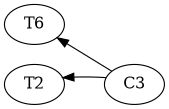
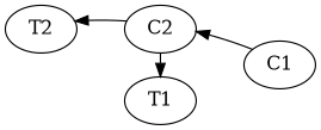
  digraph {
    rankdir=LR
-   n2 [label=C3]
-   n3 [label=T6]
+   n1 [label=C1]
+   n2 [label=C2]
+   n3 [label=T1]
    n4 [label=T2]
+   n1 -> n2 [constraint=false]
+   n2 -> n1 [style=invis]
    n2 -> n3 [constraint=false]
    n2 -> n4 [constraint=false]
+   n3 -> n1 [style=invis]
    n4 -> n2 [style=invis]
  }
